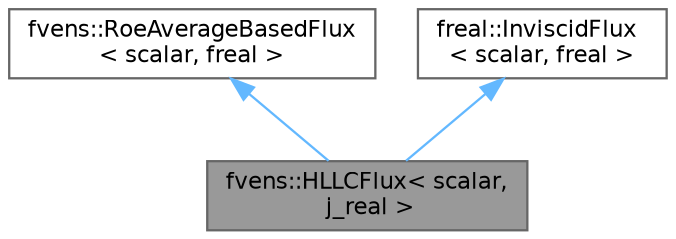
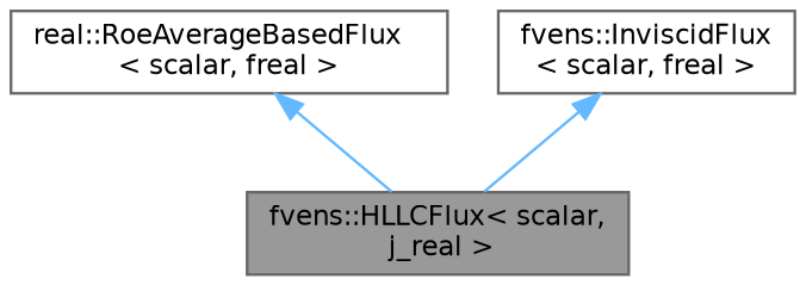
  digraph {
    node [color=gray40 fillcolor=white fontname=Helvetica fontsize=10 shape=box style=filled]
    edge [color=steelblue1 dir=back fontname=Helvetica fontsize=10 labelfontname=Helvetica labelfontsize=10 style=solid]
    n1 [fillcolor=grey60 fontcolor=black height=0.2 label="fvens::HLLCFlux\< scalar,\l j_real \>" width=0.4]
-   n2 [height=0.2 label="fvens::RoeAverageBasedFlux\l\< scalar, freal \>" width=0.4]
-   n3 [height=0.2 label="freal::InviscidFlux\l\< scalar, freal \>" width=0.4]
+   n2 [height=0.2 label="real::RoeAverageBasedFlux\l\< scalar, freal \>" width=0.4]
+   n3 [height=0.2 label="fvens::InviscidFlux\l\< scalar, freal \>" width=0.4]
    n2 -> n1
    n3 -> n1
  }
